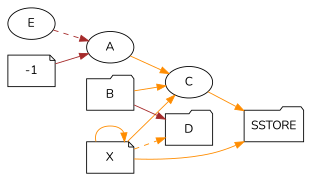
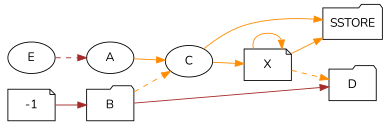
  digraph {
    fontname=Nunito
    rankdir=LR
    node [fontname=Nunito shape=folder]
    edge [color=darkorange fontname=Nunito style=solid]
    n1 [label=X shape=note]
    n2 [label=D]
    n3 [label=SSTORE]
    n4 [label=C shape=ellipse]
    n5 [label=B]
    n6 [label=A shape=ellipse]
    n7 [label=E shape=ellipse]
    n8 [label=-1 shape=note]
    n1 -> n1 [style=""]
    n1 -> n2 [style=dashed]
    n1 -> n3
-   n1 -> n4
+   n4 -> n1
    n4 -> n3
    n5 -> n2 [color=brown]
-   n5 -> n4
+   n5 -> n4 [style=dashed]
    n6 -> n4
    n7 -> n6 [color=brown style=dashed]
-   n8 -> n6 [color=brown]
+   n8 -> n5 [color=brown]
  }
